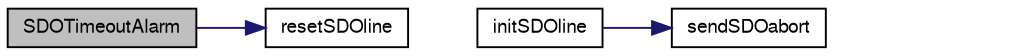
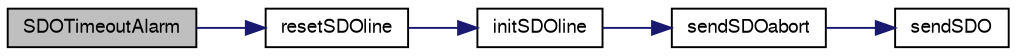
  digraph {
    rankdir=LR
    node [color=black fillcolor=white fontname=FreeSans fontsize=10 shape=record style=filled]
    edge [color=midnightblue fontname=FreeSans fontsize=10 labelfontname=FreeSans labelfontsize=10 style=solid]
    n1 [fillcolor=grey75 fontcolor=black height=0.2 label=SDOTimeoutAlarm width=0.4]
    n2 [height=0.2 label=resetSDOline width=0.4]
    n3 [height=0.2 label=initSDOline width=0.4]
    n4 [height=0.2 label=sendSDOabort width=0.4]
+   n5 [height=0.2 label=sendSDO width=0.4]
    n1 -> n2
+   n2 -> n3
    n3 -> n4
+   n4 -> n5
  }
